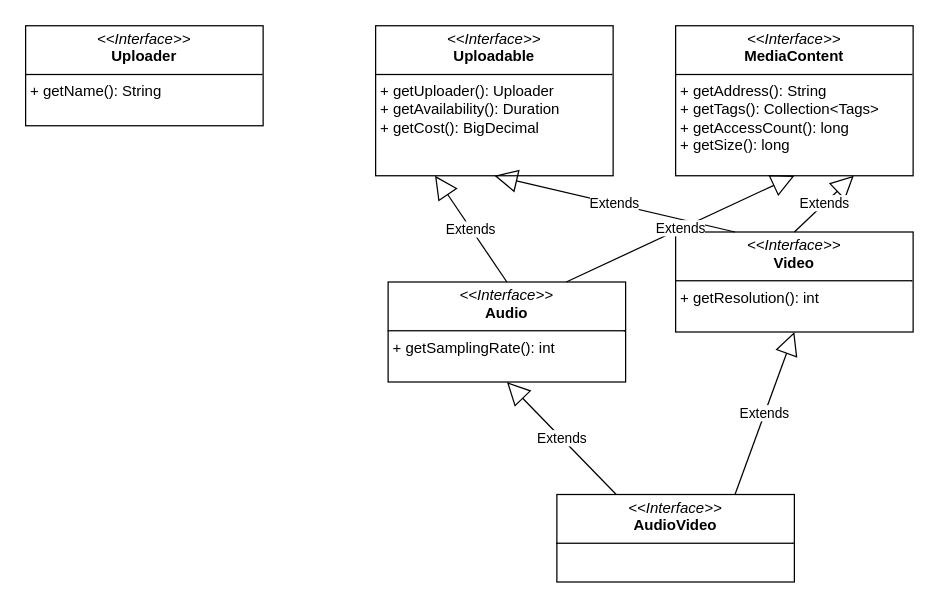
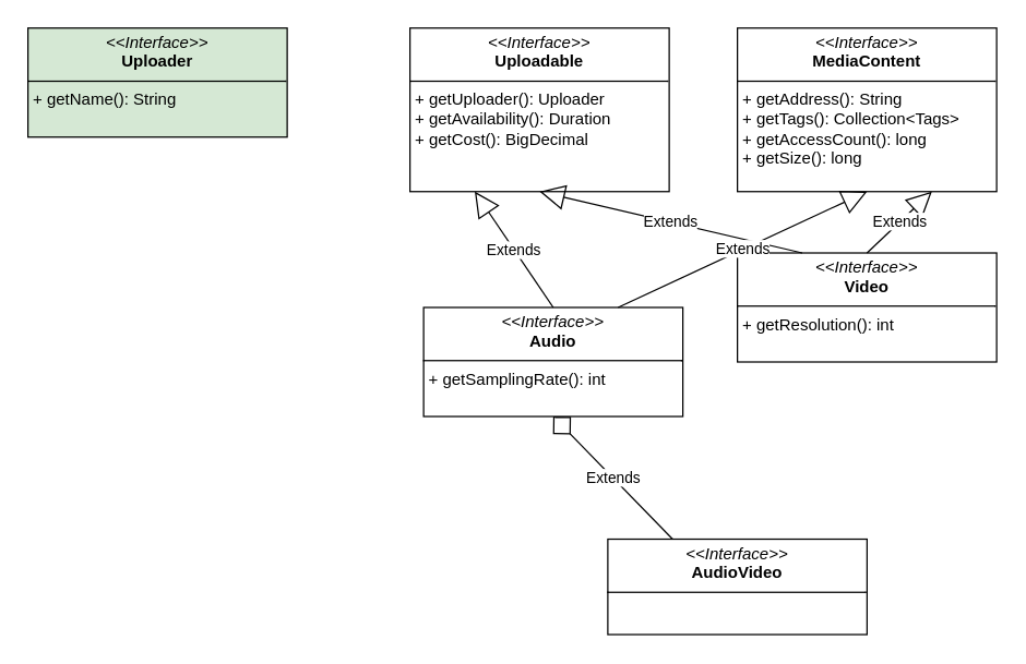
  <mxCell id="0" />
  <mxCell id="1" parent="0" />
  <mxCell id="2" value="&lt;p style=&quot;margin:0px;margin-top:4px;text-align:center;&quot;&gt;&lt;i&gt;&amp;lt;&amp;lt;Interface&amp;gt;&amp;gt;&lt;/i&gt;&lt;br&gt;&lt;b&gt;MediaContent&lt;/b&gt;&lt;/p&gt;&lt;hr size=&quot;1&quot; style=&quot;border-style:solid;&quot;&gt;&lt;p style=&quot;margin:0px;margin-left:4px;&quot;&gt;&lt;/p&gt;&lt;p style=&quot;margin:0px;margin-left:4px;&quot;&gt;+ getAddress(): String&lt;br&gt;+ getTags(): Collection&amp;lt;Tags&amp;gt;&lt;/p&gt;&lt;p style=&quot;margin:0px;margin-left:4px;&quot;&gt;+ getAccessCount(): long&lt;/p&gt;&lt;p style=&quot;margin:0px;margin-left:4px;&quot;&gt;+ getSize(): long&lt;/p&gt;" style="verticalAlign=top;align=left;overflow=fill;html=1;whiteSpace=wrap;" vertex="1" parent="1"><mxGeometry x="540" y="20" width="190" height="120" as="geometry" /></mxCell>
  <mxCell id="3" value="&lt;p style=&quot;margin:0px;margin-top:4px;text-align:center;&quot;&gt;&lt;i&gt;&amp;lt;&amp;lt;Interface&amp;gt;&amp;gt;&lt;/i&gt;&lt;br&gt;&lt;b&gt;Audio&lt;/b&gt;&lt;/p&gt;&lt;hr size=&quot;1&quot; style=&quot;border-style:solid;&quot;&gt;&lt;p style=&quot;margin:0px;margin-left:4px;&quot;&gt;+ getSamplingRate(): int&lt;br&gt;&lt;/p&gt;" style="verticalAlign=top;align=left;overflow=fill;html=1;whiteSpace=wrap;" vertex="1" parent="1"><mxGeometry x="310" y="225" width="190" height="80" as="geometry" /></mxCell>
  <mxCell id="4" value="&lt;p style=&quot;margin:0px;margin-top:4px;text-align:center;&quot;&gt;&lt;i&gt;&amp;lt;&amp;lt;Interface&amp;gt;&amp;gt;&lt;/i&gt;&lt;br&gt;&lt;b&gt;Video&lt;/b&gt;&lt;/p&gt;&lt;hr size=&quot;1&quot; style=&quot;border-style:solid;&quot;&gt;&lt;p style=&quot;margin:0px;margin-left:4px;&quot;&gt;+ getResolution(): int&lt;br&gt;&lt;/p&gt;" style="verticalAlign=top;align=left;overflow=fill;html=1;whiteSpace=wrap;" vertex="1" parent="1"><mxGeometry x="540" y="185" width="190" height="80" as="geometry" /></mxCell>
  <mxCell id="5" value="&lt;p style=&quot;margin:0px;margin-top:4px;text-align:center;&quot;&gt;&lt;i&gt;&amp;lt;&amp;lt;Interface&amp;gt;&amp;gt;&lt;/i&gt;&lt;br&gt;&lt;b&gt;AudioVideo&lt;/b&gt;&lt;/p&gt;&lt;hr size=&quot;1&quot; style=&quot;border-style:solid;&quot;&gt;&lt;p style=&quot;margin:0px;margin-left:4px;&quot;&gt;&lt;br&gt;&lt;/p&gt;" style="verticalAlign=top;align=left;overflow=fill;html=1;whiteSpace=wrap;" vertex="1" parent="1"><mxGeometry x="445" y="395" width="190" height="70" as="geometry" /></mxCell>
  <mxCell id="6" value="&lt;p style=&quot;margin:0px;margin-top:4px;text-align:center;&quot;&gt;&lt;i&gt;&amp;lt;&amp;lt;Interface&amp;gt;&amp;gt;&lt;/i&gt;&lt;br&gt;&lt;b&gt;Uploadable&lt;/b&gt;&lt;/p&gt;&lt;hr size=&quot;1&quot; style=&quot;border-style:solid;&quot;&gt;&lt;p style=&quot;margin:0px;margin-left:4px;&quot;&gt;&lt;/p&gt;&lt;p style=&quot;margin:0px;margin-left:4px;&quot;&gt;+ getUploader(): Uploader&lt;br&gt;+ getAvailability(): Duration&lt;/p&gt;&lt;p style=&quot;margin:0px;margin-left:4px;&quot;&gt;+ getCost(): BigDecimal&lt;/p&gt;" style="verticalAlign=top;align=left;overflow=fill;html=1;whiteSpace=wrap;" vertex="1" parent="1"><mxGeometry x="300" y="20" width="190" height="120" as="geometry" /></mxCell>
  <mxCell id="7" value="Extends" style="endArrow=block;endSize=16;endFill=0;html=1;rounded=0;entryX=0.25;entryY=1;entryDx=0;entryDy=0;exitX=0.5;exitY=0;exitDx=0;exitDy=0;" edge="1" parent="1" source="3" target="6"><mxGeometry width="160" relative="1" as="geometry"><mxPoint x="310" y="380" as="sourcePoint" /><mxPoint x="420" y="280" as="targetPoint" /></mxGeometry></mxCell>
  <mxCell id="8" value="Extends" style="endArrow=block;endSize=16;endFill=0;html=1;rounded=0;entryX=0.5;entryY=1;entryDx=0;entryDy=0;exitX=0.25;exitY=0;exitDx=0;exitDy=0;" edge="1" parent="1" source="4" target="6"><mxGeometry width="160" relative="1" as="geometry"><mxPoint x="260" y="280" as="sourcePoint" /><mxPoint x="420" y="280" as="targetPoint" /></mxGeometry></mxCell>
  <mxCell id="9" value="Extends" style="endArrow=block;endSize=16;endFill=0;html=1;rounded=0;entryX=0.5;entryY=1;entryDx=0;entryDy=0;exitX=0.75;exitY=0;exitDx=0;exitDy=0;" edge="1" parent="1" source="3" target="2"><mxGeometry width="160" relative="1" as="geometry"><mxPoint x="260" y="280" as="sourcePoint" /><mxPoint x="420" y="280" as="targetPoint" /></mxGeometry></mxCell>
  <mxCell id="10" value="Extends" style="endArrow=block;endSize=16;endFill=0;html=1;rounded=0;entryX=0.75;entryY=1;entryDx=0;entryDy=0;exitX=0.5;exitY=0;exitDx=0;exitDy=0;" edge="1" parent="1" source="4" target="2"><mxGeometry width="160" relative="1" as="geometry"><mxPoint x="260" y="280" as="sourcePoint" /><mxPoint x="420" y="280" as="targetPoint" /></mxGeometry></mxCell>
- <mxCell id="11" value="Extends" style="endArrow=block;endSize=16;endFill=0;html=1;rounded=0;entryX=0.5;entryY=1;entryDx=0;entryDy=0;exitX=0.25;exitY=0;exitDx=0;exitDy=0;" edge="1" parent="1" source="5" target="3"><mxGeometry width="160" relative="1" as="geometry"><mxPoint x="260" y="280" as="sourcePoint" /><mxPoint x="420" y="280" as="targetPoint" /></mxGeometry></mxCell>
- <mxCell id="12" value="Extends" style="endArrow=block;endSize=16;endFill=0;html=1;rounded=0;entryX=0.5;entryY=1;entryDx=0;entryDy=0;exitX=0.75;exitY=0;exitDx=0;exitDy=0;" edge="1" parent="1" source="5" target="4"><mxGeometry width="160" relative="1" as="geometry"><mxPoint x="260" y="280" as="sourcePoint" /><mxPoint x="420" y="280" as="targetPoint" /></mxGeometry></mxCell>
- <mxCell id="13" value="&lt;p style=&quot;margin:0px;margin-top:4px;text-align:center;&quot;&gt;&lt;i&gt;&amp;lt;&amp;lt;Interface&amp;gt;&amp;gt;&lt;/i&gt;&lt;br&gt;&lt;b&gt;Uploader&lt;/b&gt;&lt;/p&gt;&lt;hr size=&quot;1&quot; style=&quot;border-style:solid;&quot;&gt;&lt;p style=&quot;margin:0px;margin-left:4px;&quot;&gt;+ getName(): String&lt;br&gt;&lt;/p&gt;" style="verticalAlign=top;align=left;overflow=fill;html=1;whiteSpace=wrap;" vertex="1" parent="1"><mxGeometry x="20" y="20" width="190" height="80" as="geometry" /></mxCell>
+ <mxCell id="11" value="Extends" style="endArrow=diamond;endSize=16;endFill=0;html=1;rounded=0;entryX=0.5;entryY=1;entryDx=0;entryDy=0;exitX=0.25;exitY=0;exitDx=0;exitDy=0;" edge="1" parent="1" source="5" target="3"><mxGeometry width="160" relative="1" as="geometry"><mxPoint x="260" y="280" as="sourcePoint" /><mxPoint x="420" y="280" as="targetPoint" /></mxGeometry></mxCell>
+ <mxCell id="13" value="&lt;p style=&quot;margin:0px;margin-top:4px;text-align:center;&quot;&gt;&lt;i&gt;&amp;lt;&amp;lt;Interface&amp;gt;&amp;gt;&lt;/i&gt;&lt;br&gt;&lt;b&gt;Uploader&lt;/b&gt;&lt;/p&gt;&lt;hr size=&quot;1&quot; style=&quot;border-style:solid;&quot;&gt;&lt;p style=&quot;margin:0px;margin-left:4px;&quot;&gt;+ getName(): String&lt;br&gt;&lt;/p&gt;" style="verticalAlign=top;align=left;overflow=fill;html=1;whiteSpace=wrap;fillColor=#d5e8d4;" vertex="1" parent="1"><mxGeometry x="20" y="20" width="190" height="80" as="geometry" /></mxCell>
